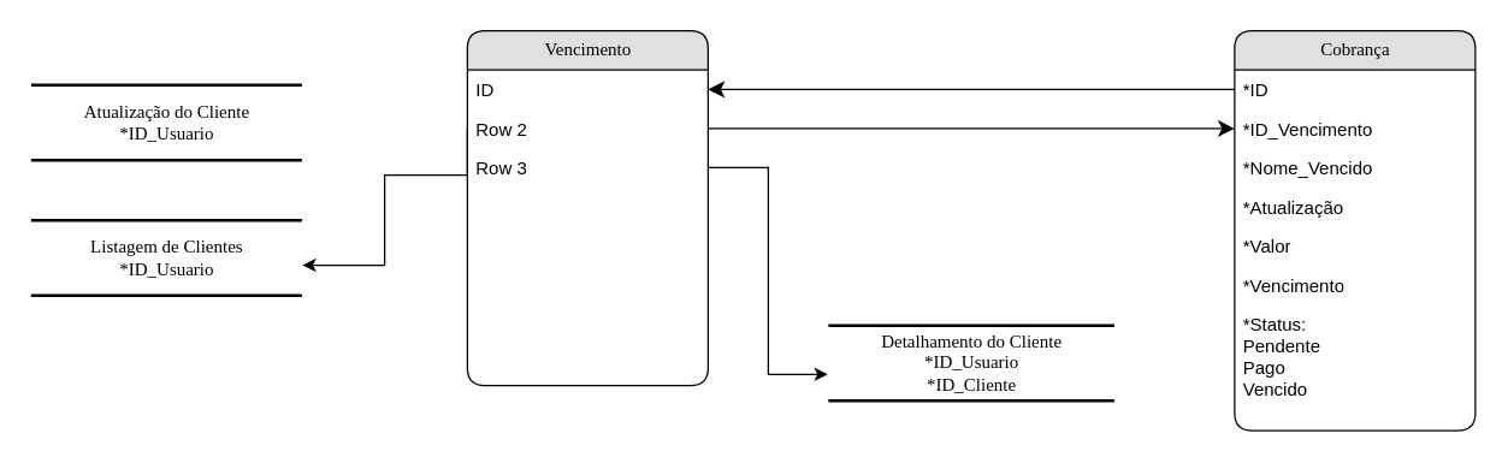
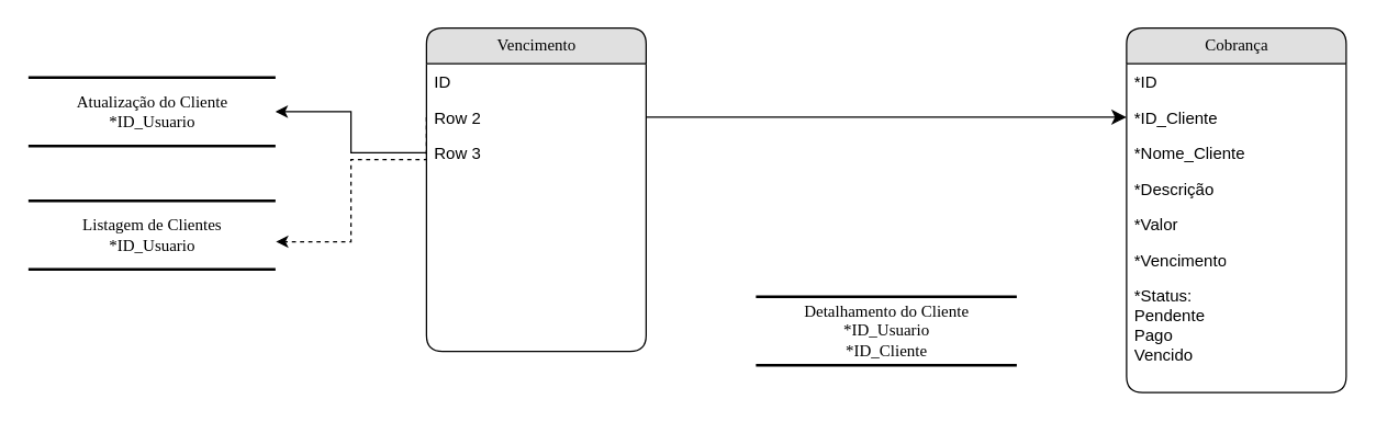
  <mxCell id="0" />
  <mxCell id="1" parent="0" />
  <mxCell id="2" value="Vencimento" style="swimlane;html=1;fontStyle=0;childLayout=stackLayout;horizontal=1;startSize=26;fillColor=#e0e0e0;horizontalStack=0;resizeParent=1;resizeLast=0;collapsible=1;marginBottom=0;swimlaneFillColor=#ffffff;align=center;rounded=1;shadow=0;comic=0;labelBackgroundColor=none;strokeWidth=1;fontFamily=Verdana;fontSize=12" parent="1" vertex="1"><mxGeometry x="310" y="20" width="160" height="236" as="geometry"><mxRectangle x="160" y="74" width="90" height="30" as="alternateBounds" /></mxGeometry></mxCell>
  <mxCell id="3" value="ID" style="text;html=1;strokeColor=none;fillColor=none;spacingLeft=4;spacingRight=4;whiteSpace=wrap;overflow=hidden;rotatable=0;points=[[0,0.5],[1,0.5]];portConstraint=eastwest;" parent="2" vertex="1"><mxGeometry y="26" width="160" height="26" as="geometry" /></mxCell>
  <mxCell id="4" value="Row 2" style="text;html=1;strokeColor=none;fillColor=none;spacingLeft=4;spacingRight=4;whiteSpace=wrap;overflow=hidden;rotatable=0;points=[[0,0.5],[1,0.5]];portConstraint=eastwest;" parent="2" vertex="1"><mxGeometry y="52" width="160" height="26" as="geometry" /></mxCell>
  <mxCell id="5" value="Row 3" style="text;html=1;strokeColor=none;fillColor=none;spacingLeft=4;spacingRight=4;whiteSpace=wrap;overflow=hidden;rotatable=0;points=[[0,0.5],[1,0.5]];portConstraint=eastwest;" parent="2" vertex="1"><mxGeometry y="78" width="160" height="26" as="geometry" /></mxCell>
  <mxCell id="6" value="Cobrança" style="swimlane;html=1;fontStyle=0;childLayout=stackLayout;horizontal=1;startSize=26;fillColor=#e0e0e0;horizontalStack=0;resizeParent=1;resizeLast=0;collapsible=1;marginBottom=0;swimlaneFillColor=#ffffff;align=center;rounded=1;shadow=0;comic=0;labelBackgroundColor=none;strokeWidth=1;fontFamily=Verdana;fontSize=12" parent="1" vertex="1"><mxGeometry x="820" y="20" width="160" height="266" as="geometry" /></mxCell>
  <mxCell id="7" value="*ID" style="text;html=1;strokeColor=none;fillColor=none;spacingLeft=4;spacingRight=4;whiteSpace=wrap;overflow=hidden;rotatable=0;points=[[0,0.5],[1,0.5]];portConstraint=eastwest;" parent="6" vertex="1"><mxGeometry y="26" width="160" height="26" as="geometry" /></mxCell>
- <mxCell id="8" value="*ID_Vencimento" style="text;html=1;strokeColor=none;fillColor=none;spacingLeft=4;spacingRight=4;whiteSpace=wrap;overflow=hidden;rotatable=0;points=[[0,0.5],[1,0.5]];portConstraint=eastwest;" parent="6" vertex="1"><mxGeometry y="52" width="160" height="26" as="geometry" /></mxCell>
- <mxCell id="9" value="*Nome_Vencido" style="text;html=1;strokeColor=none;fillColor=none;spacingLeft=4;spacingRight=4;whiteSpace=wrap;overflow=hidden;rotatable=0;points=[[0,0.5],[1,0.5]];portConstraint=eastwest;" parent="6" vertex="1"><mxGeometry y="78" width="160" height="26" as="geometry" /></mxCell>
- <mxCell id="10" value="*Atualização" style="text;html=1;strokeColor=none;fillColor=none;spacingLeft=4;spacingRight=4;whiteSpace=wrap;overflow=hidden;rotatable=0;points=[[0,0.5],[1,0.5]];portConstraint=eastwest;" parent="6" vertex="1"><mxGeometry y="104" width="160" height="26" as="geometry" /></mxCell>
+ <mxCell id="8" value="*ID_Cliente" style="text;html=1;strokeColor=none;fillColor=none;spacingLeft=4;spacingRight=4;whiteSpace=wrap;overflow=hidden;rotatable=0;points=[[0,0.5],[1,0.5]];portConstraint=eastwest;" parent="6" vertex="1"><mxGeometry y="52" width="160" height="26" as="geometry" /></mxCell>
+ <mxCell id="9" value="*Nome_Cliente" style="text;html=1;strokeColor=none;fillColor=none;spacingLeft=4;spacingRight=4;whiteSpace=wrap;overflow=hidden;rotatable=0;points=[[0,0.5],[1,0.5]];portConstraint=eastwest;" parent="6" vertex="1"><mxGeometry y="78" width="160" height="26" as="geometry" /></mxCell>
+ <mxCell id="10" value="*Descrição" style="text;html=1;strokeColor=none;fillColor=none;spacingLeft=4;spacingRight=4;whiteSpace=wrap;overflow=hidden;rotatable=0;points=[[0,0.5],[1,0.5]];portConstraint=eastwest;" parent="6" vertex="1"><mxGeometry y="104" width="160" height="26" as="geometry" /></mxCell>
  <mxCell id="11" value="*Valor" style="text;html=1;strokeColor=none;fillColor=none;spacingLeft=4;spacingRight=4;whiteSpace=wrap;overflow=hidden;rotatable=0;points=[[0,0.5],[1,0.5]];portConstraint=eastwest;" vertex="1" parent="6"><mxGeometry y="130" width="160" height="26" as="geometry" /></mxCell>
  <mxCell id="12" value="*Vencimento" style="text;html=1;strokeColor=none;fillColor=none;spacingLeft=4;spacingRight=4;whiteSpace=wrap;overflow=hidden;rotatable=0;points=[[0,0.5],[1,0.5]];portConstraint=eastwest;" vertex="1" parent="6"><mxGeometry y="156" width="160" height="26" as="geometry" /></mxCell>
  <mxCell id="13" value="*Status:&lt;br&gt;&lt;span style=&quot;background-color: initial;&quot;&gt;Pendente&amp;nbsp;&lt;br&gt;&lt;/span&gt;&lt;span style=&quot;background-color: initial;&quot;&gt;Pago&amp;nbsp;&lt;br&gt;&lt;/span&gt;&lt;span style=&quot;background-color: initial;&quot;&gt;Vencido&lt;/span&gt;&lt;span style=&quot;background-color: initial;&quot;&gt;&lt;br&gt;&lt;/span&gt;" style="text;html=1;strokeColor=none;fillColor=none;spacingLeft=4;spacingRight=4;whiteSpace=wrap;overflow=hidden;rotatable=0;points=[[0,0.5],[1,0.5]];portConstraint=eastwest;" vertex="1" parent="6"><mxGeometry y="182" width="160" height="68" as="geometry" /></mxCell>
  <mxCell id="14" style="edgeStyle=orthogonalEdgeStyle;html=1;entryX=0;entryY=0.5;labelBackgroundColor=none;startFill=0;startSize=8;endFill=1;endSize=8;fontFamily=Verdana;fontSize=12;exitX=1;exitY=0.5;" parent="1" source="4" target="8" edge="1"><mxGeometry relative="1" as="geometry"><Array as="points" /></mxGeometry></mxCell>
- <mxCell id="15" style="edgeStyle=orthogonalEdgeStyle;html=1;exitX=0;exitY=0.5;entryX=1;entryY=0.5;labelBackgroundColor=none;startFill=0;startSize=8;endFill=1;endSize=8;fontFamily=Verdana;fontSize=12;" parent="1" source="7" target="3" edge="1"><mxGeometry relative="1" as="geometry" /></mxCell>
  <mxCell id="16" value="Atualização do Cliente&lt;br&gt;*ID_Usuario" style="html=1;rounded=0;shadow=0;comic=0;labelBackgroundColor=none;strokeWidth=2;fontFamily=Verdana;fontSize=12;align=center;shape=mxgraph.ios7ui.horLines;" vertex="1" parent="1"><mxGeometry x="20" y="56" width="180" height="50" as="geometry" /></mxCell>
  <mxCell id="17" value="Detalhamento do Cliente&lt;br&gt;*ID_Usuario&lt;br&gt;*ID_Cliente" style="html=1;rounded=0;shadow=0;comic=0;labelBackgroundColor=none;strokeWidth=2;fontFamily=Verdana;fontSize=12;align=center;shape=mxgraph.ios7ui.horLines;" vertex="1" parent="1"><mxGeometry x="550" y="216" width="190" height="50" as="geometry" /></mxCell>
- <mxCell id="18" style="edgeStyle=orthogonalEdgeStyle;rounded=0;orthogonalLoop=1;jettySize=auto;html=1;entryX=-0.002;entryY=0.651;entryDx=0;entryDy=0;entryPerimeter=0;" edge="1" parent="1" source="5" target="17"><mxGeometry relative="1" as="geometry" /></mxCell>
+ <mxCell id="18" style="edgeStyle=orthogonalEdgeStyle;rounded=0;orthogonalLoop=1;jettySize=auto;html=1;" edge="1" parent="1" source="5" target="16"><mxGeometry relative="1" as="geometry" /></mxCell>
  <mxCell id="19" value="Listagem de Clientes&lt;br&gt;*ID_Usuario" style="html=1;rounded=0;shadow=0;comic=0;labelBackgroundColor=none;strokeWidth=2;fontFamily=Verdana;fontSize=12;align=center;shape=mxgraph.ios7ui.horLines;" vertex="1" parent="1"><mxGeometry x="20" y="146" width="180" height="50" as="geometry" /></mxCell>
- <mxCell id="20" style="edgeStyle=orthogonalEdgeStyle;rounded=0;orthogonalLoop=1;jettySize=auto;html=1;exitX=0;exitY=0.5;exitDx=0;exitDy=0;entryX=1.002;entryY=0.598;entryDx=0;entryDy=0;entryPerimeter=0;" edge="1" parent="1" source="4" target="19"><mxGeometry relative="1" as="geometry"><Array as="points"><mxPoint x="310" y="116" /><mxPoint x="255" y="116" /><mxPoint x="255" y="176" /></Array></mxGeometry></mxCell>
+ <mxCell id="20" style="edgeStyle=orthogonalEdgeStyle;rounded=0;orthogonalLoop=1;jettySize=auto;html=1;exitX=0;exitY=0.5;exitDx=0;exitDy=0;entryX=1.002;entryY=0.598;entryDx=0;entryDy=0;entryPerimeter=0;dashed=1;" edge="1" parent="1" source="4" target="19"><mxGeometry relative="1" as="geometry"><Array as="points"><mxPoint x="310" y="116" /><mxPoint x="255" y="116" /><mxPoint x="255" y="176" /></Array></mxGeometry></mxCell>
